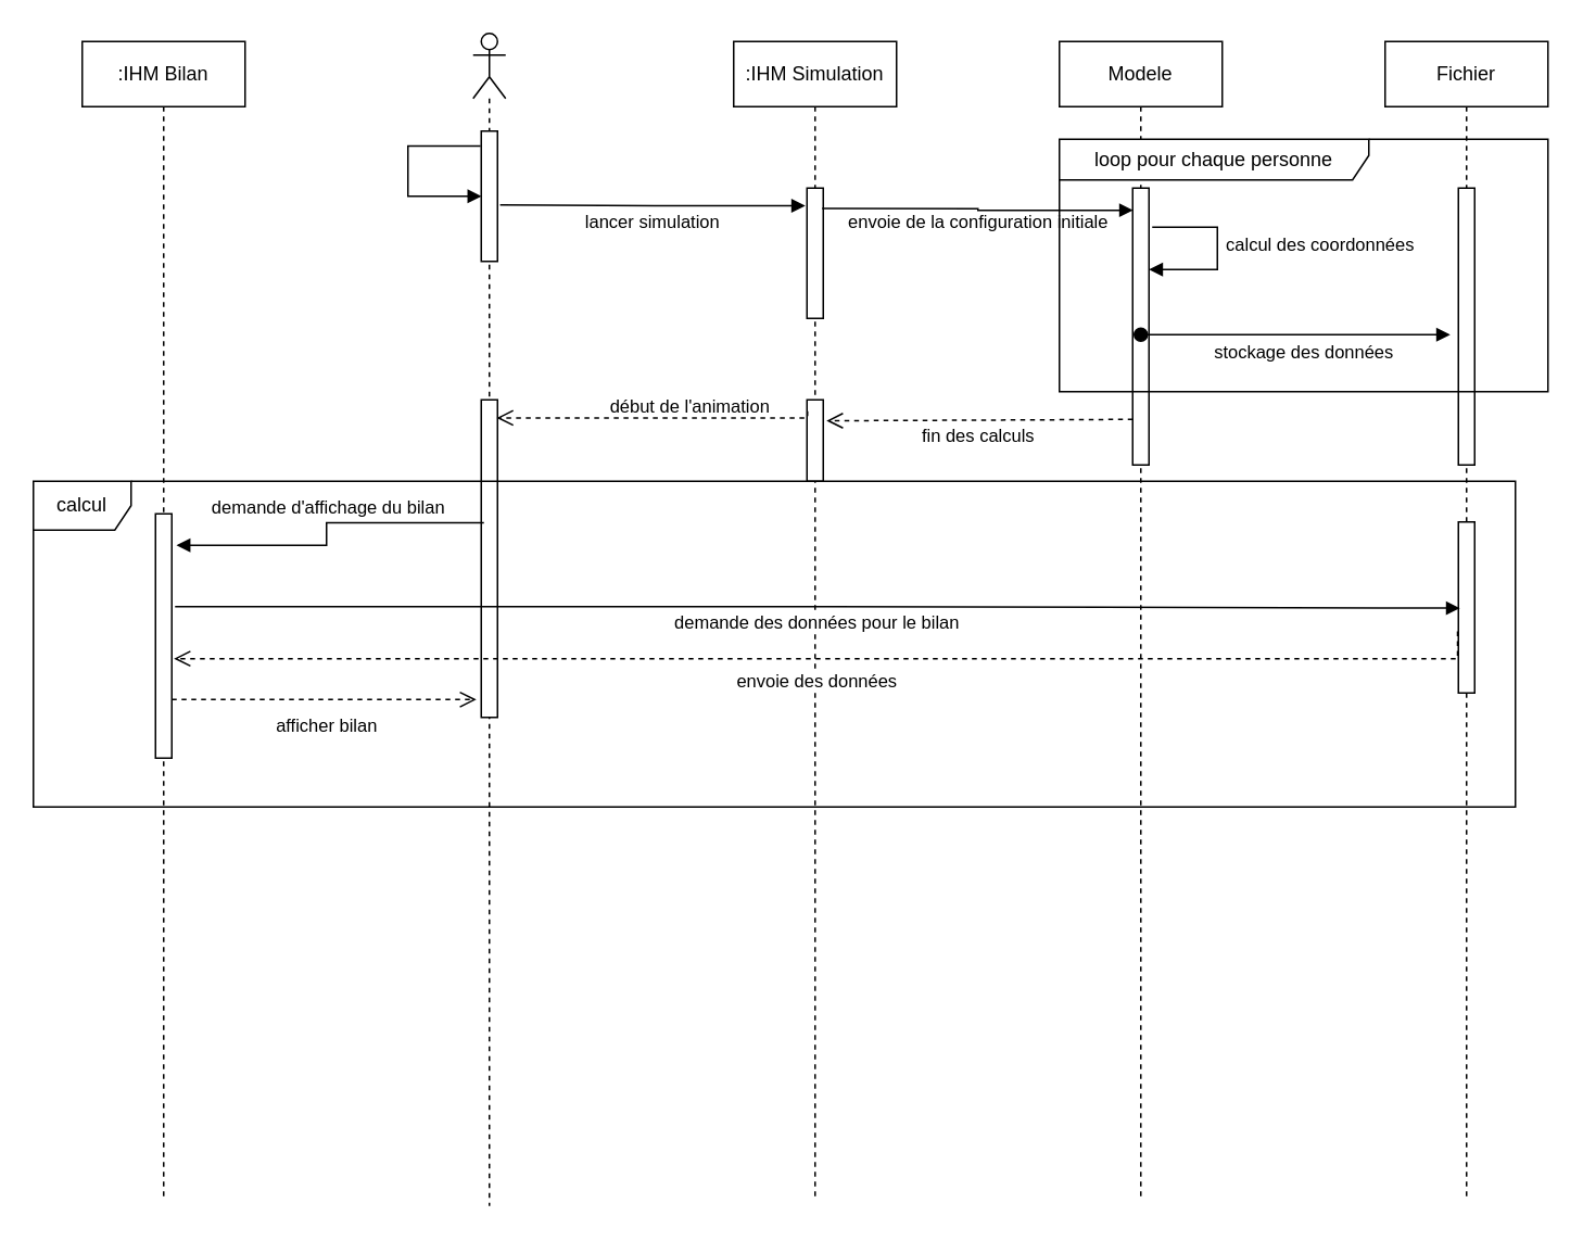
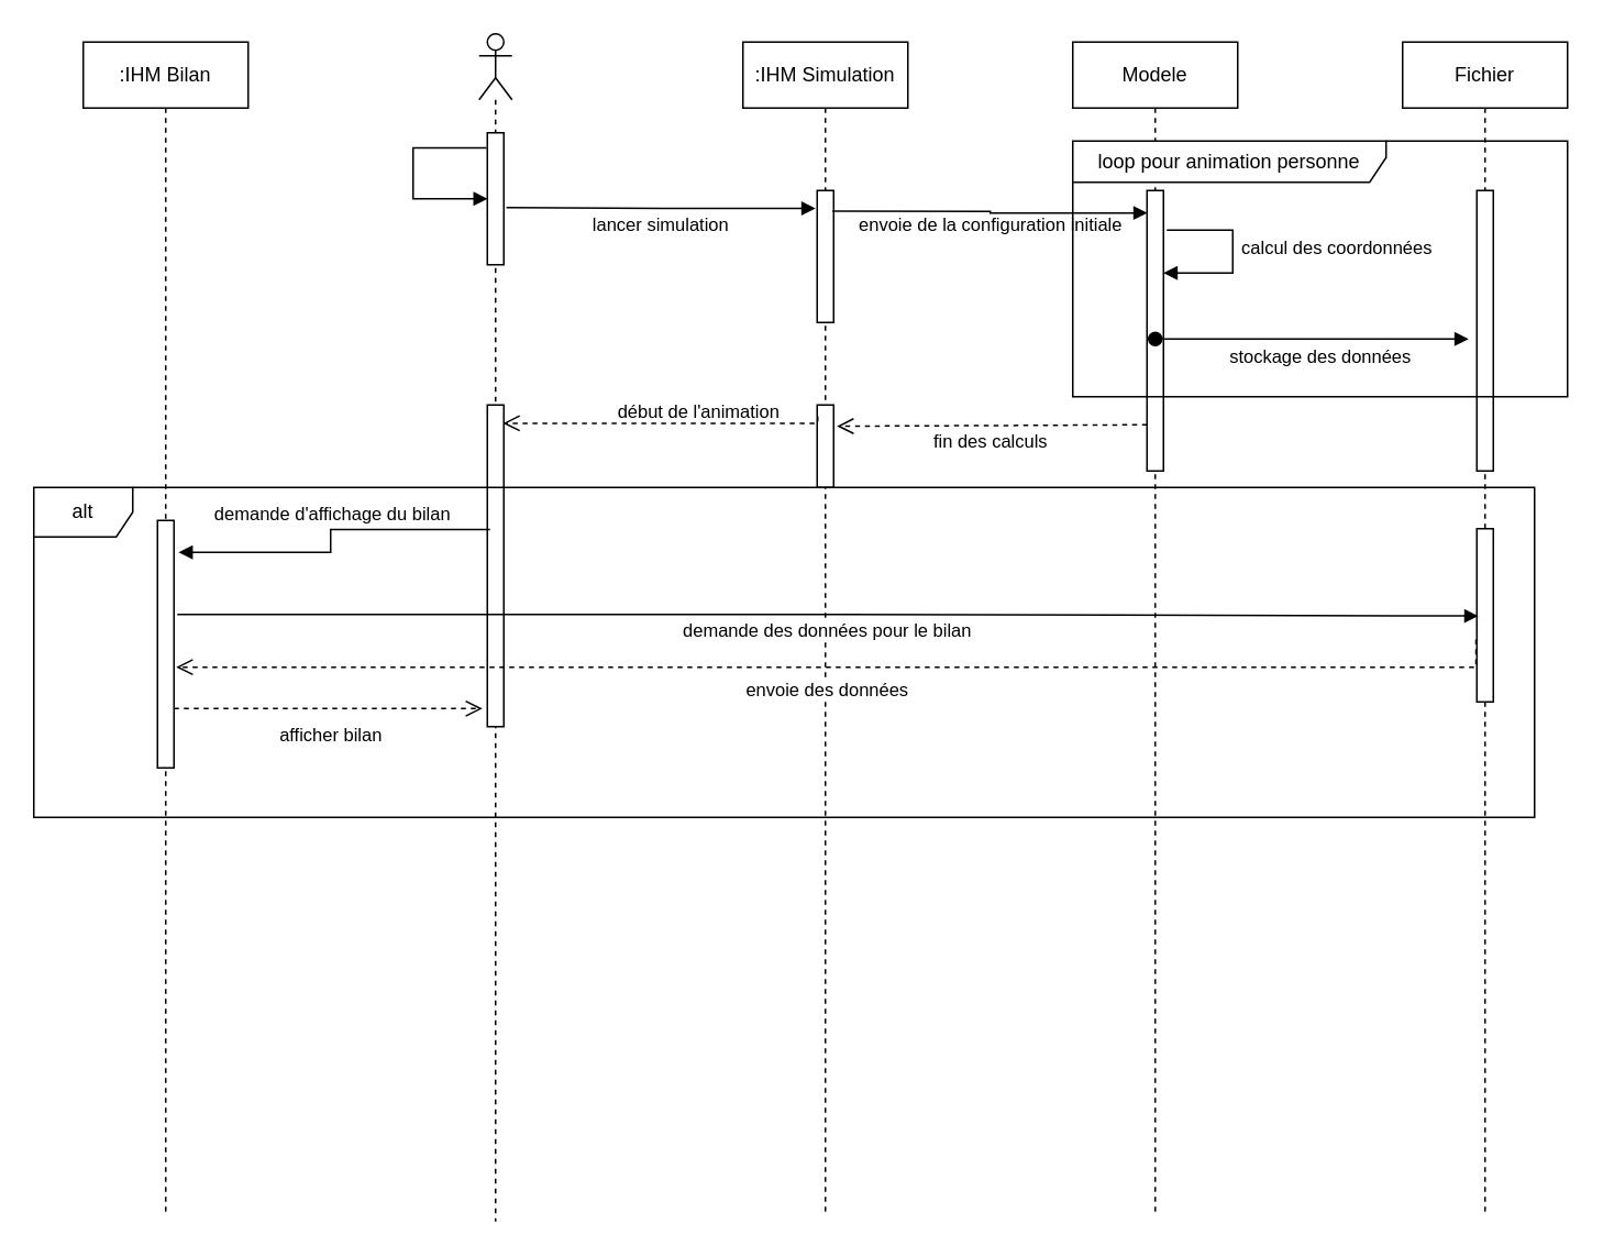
  <mxCell id="0" />
  <mxCell id="1" parent="0" />
  <mxCell id="2" value=":IHM Bilan" style="shape=umlLifeline;perimeter=lifelinePerimeter;whiteSpace=wrap;html=1;container=1;collapsible=0;recursiveResize=0;outlineConnect=0;" parent="1" vertex="1"><mxGeometry x="50" y="25" width="100" height="710" as="geometry" /></mxCell>
  <mxCell id="3" value="" style="html=1;points=[];perimeter=orthogonalPerimeter;" parent="2" vertex="1"><mxGeometry x="45" y="290" width="10" height="150" as="geometry" /></mxCell>
  <mxCell id="4" value=":IHM Simulation" style="shape=umlLifeline;perimeter=lifelinePerimeter;whiteSpace=wrap;html=1;container=1;collapsible=0;recursiveResize=0;outlineConnect=0;" parent="1" vertex="1"><mxGeometry x="450" y="25" width="100" height="710" as="geometry" /></mxCell>
  <mxCell id="5" value="" style="html=1;points=[];perimeter=orthogonalPerimeter;" parent="4" vertex="1"><mxGeometry x="45" y="90" width="10" height="80" as="geometry" /></mxCell>
  <mxCell id="6" value="" style="html=1;points=[];perimeter=orthogonalPerimeter;" parent="4" vertex="1"><mxGeometry x="45" y="220" width="10" height="50" as="geometry" /></mxCell>
  <mxCell id="7" value="Fichier" style="shape=umlLifeline;perimeter=lifelinePerimeter;whiteSpace=wrap;html=1;container=1;collapsible=0;recursiveResize=0;outlineConnect=0;" parent="1" vertex="1"><mxGeometry x="850" y="25" width="100" height="710" as="geometry" /></mxCell>
  <mxCell id="8" value="" style="html=1;points=[];perimeter=orthogonalPerimeter;" parent="7" vertex="1"><mxGeometry x="45" y="90" width="10" height="170" as="geometry" /></mxCell>
  <mxCell id="9" value="" style="html=1;points=[];perimeter=orthogonalPerimeter;" parent="7" vertex="1"><mxGeometry x="45" y="295" width="10" height="105" as="geometry" /></mxCell>
  <mxCell id="10" value="Modele" style="shape=umlLifeline;perimeter=lifelinePerimeter;whiteSpace=wrap;html=1;container=1;collapsible=0;recursiveResize=0;outlineConnect=0;" parent="1" vertex="1"><mxGeometry x="650" y="25" width="100" height="710" as="geometry" /></mxCell>
  <mxCell id="11" value="" style="html=1;points=[];perimeter=orthogonalPerimeter;" parent="10" vertex="1"><mxGeometry x="45" y="90" width="10" height="170" as="geometry" /></mxCell>
  <mxCell id="12" value="calcul des coordonnées" style="html=1;verticalAlign=bottom;endArrow=block;rounded=0;edgeStyle=orthogonalEdgeStyle;" parent="10" target="11" edge="1"><mxGeometry x="0.107" y="63" width="80" relative="1" as="geometry"><mxPoint x="57" y="114" as="sourcePoint" /><mxPoint x="120" y="160" as="targetPoint" /><Array as="points"><mxPoint x="97" y="114" /><mxPoint x="97" y="140" /></Array><mxPoint as="offset" /></mxGeometry></mxCell>
  <mxCell id="13" value="lancer simulation" style="html=1;verticalAlign=bottom;endArrow=block;rounded=0;edgeStyle=orthogonalEdgeStyle;exitX=1.157;exitY=0.629;exitDx=0;exitDy=0;exitPerimeter=0;entryX=-0.1;entryY=0.136;entryDx=0;entryDy=0;entryPerimeter=0;" parent="1" target="5" edge="1"><mxGeometry x="0.0" y="-19" width="80" relative="1" as="geometry"><mxPoint x="306.57" y="125.32" as="sourcePoint" /><mxPoint x="440" y="255" as="targetPoint" /><mxPoint as="offset" /></mxGeometry></mxCell>
  <mxCell id="14" value="envoie de la configuration initiale" style="html=1;verticalAlign=bottom;endArrow=block;rounded=0;edgeStyle=orthogonalEdgeStyle;exitX=0.929;exitY=0.157;exitDx=0;exitDy=0;exitPerimeter=0;entryX=0.033;entryY=0.08;entryDx=0;entryDy=0;entryPerimeter=0;" parent="1" source="5" target="11" edge="1"><mxGeometry x="0.007" y="-16" relative="1" as="geometry"><mxPoint x="530" y="126" as="sourcePoint" /><mxPoint x="700" y="123" as="targetPoint" /><Array as="points" /><mxPoint as="offset" /></mxGeometry></mxCell>
  <mxCell id="15" value="" style="shape=umlLifeline;participant=umlActor;perimeter=lifelinePerimeter;whiteSpace=wrap;html=1;container=1;collapsible=0;recursiveResize=0;verticalAlign=top;spacingTop=36;outlineConnect=0;" parent="1" vertex="1"><mxGeometry x="290" y="20" width="20" height="720" as="geometry" /></mxCell>
  <mxCell id="16" value="" style="html=1;points=[];perimeter=orthogonalPerimeter;" parent="15" vertex="1"><mxGeometry x="5" y="60" width="10" height="80" as="geometry" /></mxCell>
  <mxCell id="17" value="" style="html=1;verticalAlign=bottom;endArrow=block;rounded=0;edgeStyle=orthogonalEdgeStyle;entryX=0.014;entryY=0.5;entryDx=0;entryDy=0;entryPerimeter=0;exitX=-0.043;exitY=0.114;exitDx=0;exitDy=0;exitPerimeter=0;" parent="15" source="16" target="16" edge="1"><mxGeometry width="80" relative="1" as="geometry"><mxPoint x="-10" y="69" as="sourcePoint" /><mxPoint y="100" as="targetPoint" /><Array as="points"><mxPoint x="-40" y="69" /><mxPoint x="-40" y="100" /></Array></mxGeometry></mxCell>
  <mxCell id="18" value="" style="html=1;points=[];perimeter=orthogonalPerimeter;" parent="15" vertex="1"><mxGeometry x="5" y="225" width="10" height="195" as="geometry" /></mxCell>
- <mxCell id="19" value="loop pour chaque personne" style="shape=umlFrame;whiteSpace=wrap;html=1;width=190;height=25;" parent="1" vertex="1"><mxGeometry x="650" y="85" width="300" height="155" as="geometry" /></mxCell>
+ <mxCell id="19" value="loop pour animation personne" style="shape=umlFrame;whiteSpace=wrap;html=1;width=190;height=25;" parent="1" vertex="1"><mxGeometry x="650" y="85" width="300" height="155" as="geometry" /></mxCell>
  <mxCell id="20" value="stockage des données" style="html=1;verticalAlign=bottom;startArrow=oval;startFill=1;endArrow=block;startSize=8;rounded=0;edgeStyle=orthogonalEdgeStyle;" parent="1" edge="1"><mxGeometry x="0.053" y="-20" width="60" relative="1" as="geometry"><mxPoint x="700" y="205" as="sourcePoint" /><mxPoint x="890" y="205" as="targetPoint" /><Array as="points"><mxPoint x="890" y="205" /></Array><mxPoint as="offset" /></mxGeometry></mxCell>
  <mxCell id="21" value="fin des calculs" style="html=1;verticalAlign=bottom;endArrow=open;dashed=1;endSize=8;rounded=0;edgeStyle=orthogonalEdgeStyle;entryX=1.2;entryY=0.257;entryDx=0;entryDy=0;entryPerimeter=0;" parent="1" target="6" edge="1"><mxGeometry x="0.008" y="18" relative="1" as="geometry"><mxPoint x="695" y="257" as="sourcePoint" /><mxPoint x="530" y="257" as="targetPoint" /><Array as="points" /><mxPoint as="offset" /></mxGeometry></mxCell>
  <mxCell id="22" value="début de l'animation" style="html=1;verticalAlign=bottom;endArrow=open;dashed=1;endSize=8;rounded=0;edgeStyle=orthogonalEdgeStyle;exitX=0.033;exitY=0.14;exitDx=0;exitDy=0;exitPerimeter=0;entryX=0.95;entryY=0.057;entryDx=0;entryDy=0;entryPerimeter=0;" parent="1" source="6" target="18" edge="1"><mxGeometry x="-0.217" y="2" relative="1" as="geometry"><mxPoint x="489.16" y="255" as="sourcePoint" /><mxPoint x="330" y="256" as="targetPoint" /><mxPoint as="offset" /><Array as="points"><mxPoint x="495" y="256" /></Array></mxGeometry></mxCell>
  <mxCell id="23" value="demande d'affichage du bilan" style="html=1;verticalAlign=bottom;endArrow=block;rounded=0;edgeStyle=orthogonalEdgeStyle;exitX=0.166;exitY=0.387;exitDx=0;exitDy=0;exitPerimeter=0;entryX=1.283;entryY=0.129;entryDx=0;entryDy=0;entryPerimeter=0;" parent="1" source="18" target="3" edge="1"><mxGeometry x="-0.055" width="80" relative="1" as="geometry"><mxPoint x="150" y="345" as="sourcePoint" /><mxPoint x="230" y="345" as="targetPoint" /><mxPoint as="offset" /></mxGeometry></mxCell>
  <mxCell id="24" value="demande des données pour le bilan" style="html=1;verticalAlign=bottom;endArrow=block;rounded=0;edgeStyle=orthogonalEdgeStyle;exitX=1.2;exitY=0.38;exitDx=0;exitDy=0;exitPerimeter=0;entryX=0.097;entryY=0.504;entryDx=0;entryDy=0;entryPerimeter=0;" parent="1" source="3" target="9" edge="1"><mxGeometry x="-0.001" y="-18" width="80" relative="1" as="geometry"><mxPoint x="150" y="375" as="sourcePoint" /><mxPoint x="842" y="342" as="targetPoint" /><mxPoint as="offset" /></mxGeometry></mxCell>
  <mxCell id="25" value="envoie des données" style="html=1;verticalAlign=bottom;endArrow=open;dashed=1;endSize=8;rounded=0;edgeStyle=orthogonalEdgeStyle;exitX=-0.05;exitY=0.64;exitDx=0;exitDy=0;exitPerimeter=0;entryX=1.131;entryY=0.593;entryDx=0;entryDy=0;entryPerimeter=0;" parent="1" source="9" target="3" edge="1"><mxGeometry x="0.019" y="23" relative="1" as="geometry"><mxPoint x="490" y="435" as="sourcePoint" /><mxPoint x="140" y="380" as="targetPoint" /><Array as="points"><mxPoint x="895" y="404" /></Array><mxPoint as="offset" /></mxGeometry></mxCell>
  <mxCell id="26" value="afficher bilan" style="html=1;verticalAlign=bottom;endArrow=open;dashed=1;endSize=8;rounded=0;edgeStyle=orthogonalEdgeStyle;exitX=1;exitY=0.76;exitDx=0;exitDy=0;exitPerimeter=0;entryX=-0.3;entryY=0.944;entryDx=0;entryDy=0;entryPerimeter=0;" parent="1" edge="1" target="18" source="3"><mxGeometry x="0.017" y="-26" relative="1" as="geometry"><mxPoint x="310" y="445" as="sourcePoint" /><mxPoint x="230" y="445" as="targetPoint" /><mxPoint y="-1" as="offset" /></mxGeometry></mxCell>
- <mxCell id="27" value="calcul" style="shape=umlFrame;whiteSpace=wrap;html=1;" vertex="1" parent="1"><mxGeometry x="20" y="295" width="910" height="200" as="geometry" /></mxCell>
+ <mxCell id="27" value="alt" style="shape=umlFrame;whiteSpace=wrap;html=1;" vertex="1" parent="1"><mxGeometry x="20" y="295" width="910" height="200" as="geometry" /></mxCell>
